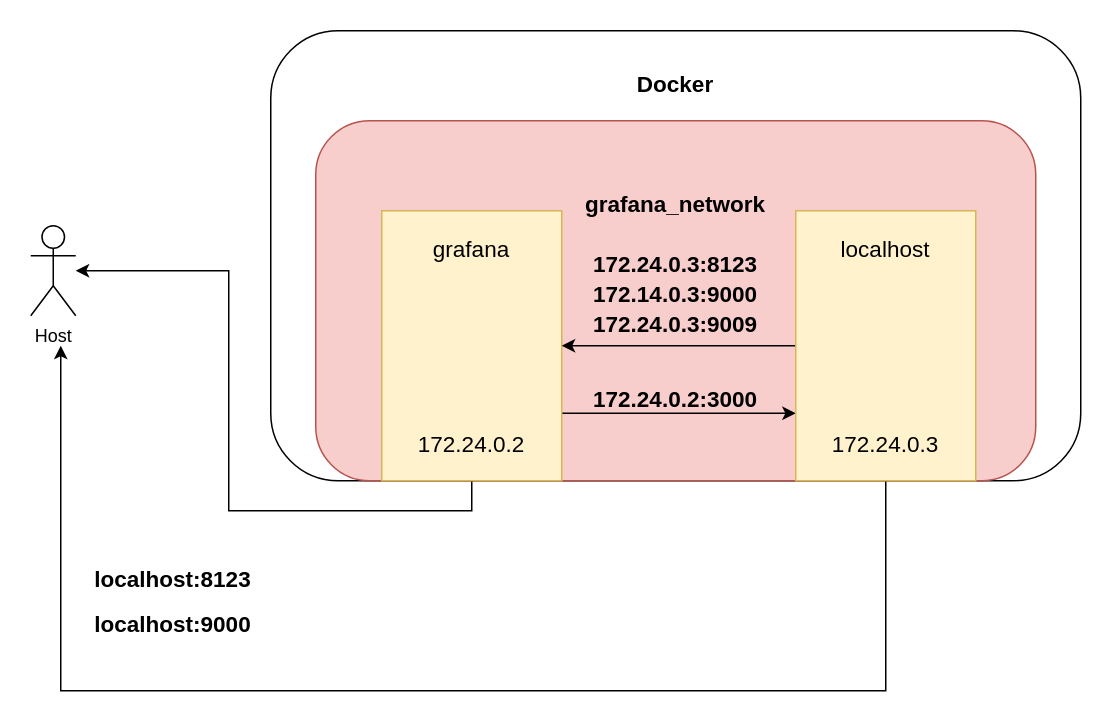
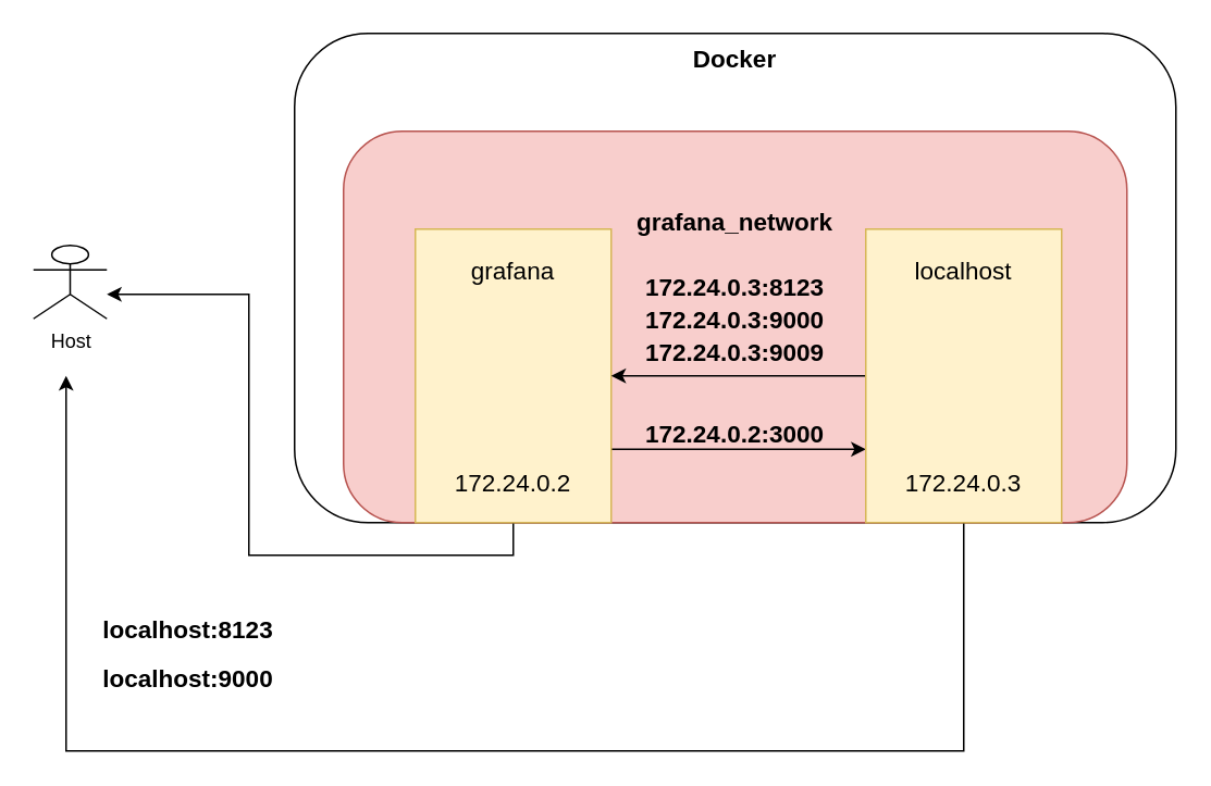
  <mxCell id="0" />
  <mxCell id="1" parent="0" />
- <mxCell id="2" value="Host" style="shape=umlActor;verticalLabelPosition=bottom;verticalAlign=top;html=1;outlineConnect=0;" vertex="1" parent="1"><mxGeometry x="20" y="150" width="30" height="60" as="geometry" /></mxCell>
+ <mxCell id="2" value="Host" style="shape=umlActor;verticalLabelPosition=bottom;verticalAlign=top;html=1;outlineConnect=0;" vertex="1" parent="1"><mxGeometry x="20" y="150" width="45" height="45" as="geometry" /></mxCell>
  <mxCell id="3" value="" style="rounded=1;whiteSpace=wrap;html=1;" vertex="1" parent="1"><mxGeometry x="180" y="20" width="540" height="300" as="geometry" /></mxCell>
- <mxCell id="4" value="Docker" style="text;html=1;strokeColor=none;fillColor=none;align=center;verticalAlign=middle;whiteSpace=wrap;rounded=0;fontSize=15;fontStyle=1" vertex="1" parent="1"><mxGeometry x="420" y="40" width="60" height="30" as="geometry" /></mxCell>
+ <mxCell id="4" value="Docker" style="text;html=1;strokeColor=none;fillColor=none;align=center;verticalAlign=middle;whiteSpace=wrap;rounded=0;fontSize=15;fontStyle=1" vertex="1" parent="1"><mxGeometry x="420" y="20" width="60" height="30" as="geometry" /></mxCell>
  <mxCell id="5" value="" style="rounded=1;whiteSpace=wrap;html=1;fontSize=15;fillColor=#f8cecc;strokeColor=#b85450;" vertex="1" parent="1"><mxGeometry x="210" y="80" width="480" height="240" as="geometry" /></mxCell>
  <mxCell id="6" value="grafana_network" style="text;html=1;strokeColor=none;fillColor=none;align=center;verticalAlign=middle;whiteSpace=wrap;rounded=0;fontSize=15;fontStyle=1" vertex="1" parent="1"><mxGeometry x="420" y="120" width="60" height="30" as="geometry" /></mxCell>
  <mxCell id="7" style="edgeStyle=orthogonalEdgeStyle;rounded=0;orthogonalLoop=1;jettySize=auto;html=1;fontSize=15;exitX=0.5;exitY=1;exitDx=0;exitDy=0;" edge="1" parent="1" source="9" target="2"><mxGeometry relative="1" as="geometry"><Array as="points"><mxPoint x="314" y="340" /><mxPoint x="152" y="340" /><mxPoint x="152" y="180" /></Array></mxGeometry></mxCell>
  <mxCell id="8" style="edgeStyle=orthogonalEdgeStyle;rounded=0;orthogonalLoop=1;jettySize=auto;html=1;entryX=0;entryY=0.75;entryDx=0;entryDy=0;fontSize=15;" edge="1" parent="1" source="9" target="12"><mxGeometry relative="1" as="geometry"><Array as="points"><mxPoint x="410" y="275" /><mxPoint x="410" y="275" /></Array></mxGeometry></mxCell>
  <mxCell id="9" value="" style="rounded=0;whiteSpace=wrap;html=1;fontSize=15;fillColor=#fff2cc;strokeColor=#d6b656;" vertex="1" parent="1"><mxGeometry x="254" y="140" width="120" height="180" as="geometry" /></mxCell>
  <mxCell id="10" style="edgeStyle=orthogonalEdgeStyle;rounded=0;orthogonalLoop=1;jettySize=auto;html=1;entryX=1;entryY=0.5;entryDx=0;entryDy=0;fontSize=15;" edge="1" parent="1" source="12" target="9"><mxGeometry relative="1" as="geometry" /></mxCell>
  <mxCell id="11" style="edgeStyle=orthogonalEdgeStyle;rounded=0;orthogonalLoop=1;jettySize=auto;html=1;fontSize=15;" edge="1" parent="1" source="12"><mxGeometry relative="1" as="geometry"><mxPoint x="40" y="230" as="targetPoint" /><Array as="points"><mxPoint x="590" y="460" /><mxPoint x="40" y="460" /></Array></mxGeometry></mxCell>
  <mxCell id="12" value="" style="rounded=0;whiteSpace=wrap;html=1;fontSize=15;fillColor=#fff2cc;strokeColor=#d6b656;" vertex="1" parent="1"><mxGeometry x="530" y="140" width="120" height="180" as="geometry" /></mxCell>
  <mxCell id="13" value="grafana" style="text;html=1;strokeColor=none;fillColor=none;align=center;verticalAlign=middle;whiteSpace=wrap;rounded=0;fontSize=15;" vertex="1" parent="1"><mxGeometry x="284" y="150" width="60" height="30" as="geometry" /></mxCell>
  <mxCell id="14" value="localhost" style="text;html=1;strokeColor=none;fillColor=none;align=center;verticalAlign=middle;whiteSpace=wrap;rounded=0;fontSize=15;" vertex="1" parent="1"><mxGeometry x="560" y="150" width="60" height="30" as="geometry" /></mxCell>
  <mxCell id="15" value="172.24.0.2" style="text;html=1;strokeColor=none;fillColor=none;align=center;verticalAlign=middle;whiteSpace=wrap;rounded=0;fontSize=15;" vertex="1" parent="1"><mxGeometry x="284" y="280" width="60" height="30" as="geometry" /></mxCell>
  <mxCell id="16" value="172.24.0.3" style="text;html=1;strokeColor=none;fillColor=none;align=center;verticalAlign=middle;whiteSpace=wrap;rounded=0;fontSize=15;" vertex="1" parent="1"><mxGeometry x="560" y="280" width="60" height="30" as="geometry" /></mxCell>
  <mxCell id="17" value="172.24.0.3:8123" style="text;html=1;strokeColor=none;fillColor=none;align=center;verticalAlign=middle;whiteSpace=wrap;rounded=0;fontSize=15;fontStyle=1" vertex="1" parent="1"><mxGeometry x="420" y="160" width="60" height="30" as="geometry" /></mxCell>
- <mxCell id="18" value="172.14.0.3:9000" style="text;html=1;strokeColor=none;fillColor=none;align=center;verticalAlign=middle;whiteSpace=wrap;rounded=0;fontSize=15;fontStyle=1" vertex="1" parent="1"><mxGeometry x="420" y="180" width="60" height="30" as="geometry" /></mxCell>
+ <mxCell id="18" value="172.24.0.3:9000" style="text;html=1;strokeColor=none;fillColor=none;align=center;verticalAlign=middle;whiteSpace=wrap;rounded=0;fontSize=15;fontStyle=1" vertex="1" parent="1"><mxGeometry x="420" y="180" width="60" height="30" as="geometry" /></mxCell>
  <mxCell id="19" value="172.24.0.3:9009" style="text;html=1;strokeColor=none;fillColor=none;align=center;verticalAlign=middle;whiteSpace=wrap;rounded=0;fontSize=15;fontStyle=1" vertex="1" parent="1"><mxGeometry x="420" y="200" width="60" height="30" as="geometry" /></mxCell>
  <mxCell id="20" value="localhost:8123" style="text;html=1;strokeColor=none;fillColor=none;align=center;verticalAlign=middle;whiteSpace=wrap;rounded=0;fontSize=15;fontStyle=1" vertex="1" parent="1"><mxGeometry x="85" y="370" width="60" height="30" as="geometry" /></mxCell>
  <mxCell id="21" value="172.24.0.2:3000" style="text;html=1;strokeColor=none;fillColor=none;align=center;verticalAlign=middle;whiteSpace=wrap;rounded=0;fontSize=15;fontStyle=1" vertex="1" parent="1"><mxGeometry x="420" y="250" width="60" height="30" as="geometry" /></mxCell>
  <mxCell id="22" value="localhost:9000" style="text;html=1;strokeColor=none;fillColor=none;align=center;verticalAlign=middle;whiteSpace=wrap;rounded=0;fontSize=15;fontStyle=1" vertex="1" parent="1"><mxGeometry x="85" y="400" width="60" height="30" as="geometry" /></mxCell>
